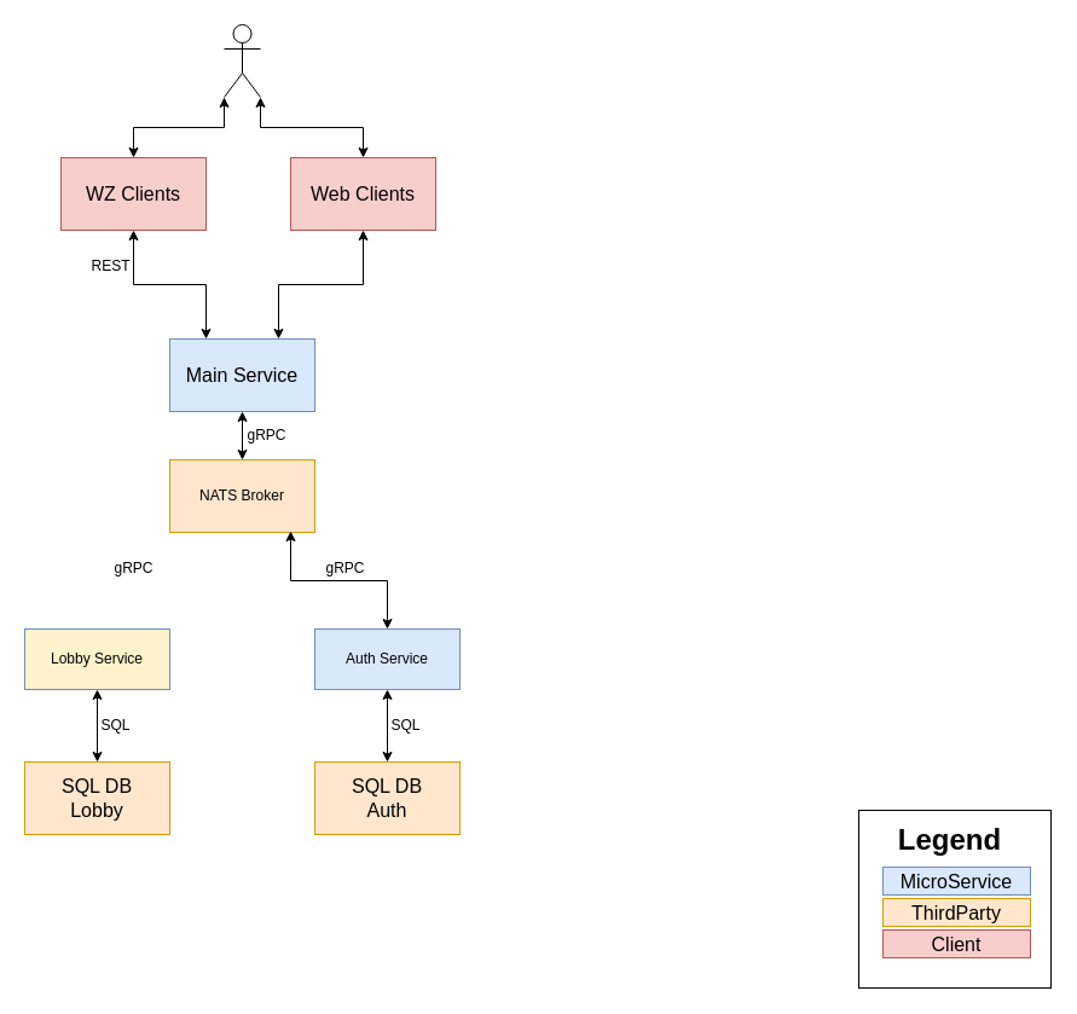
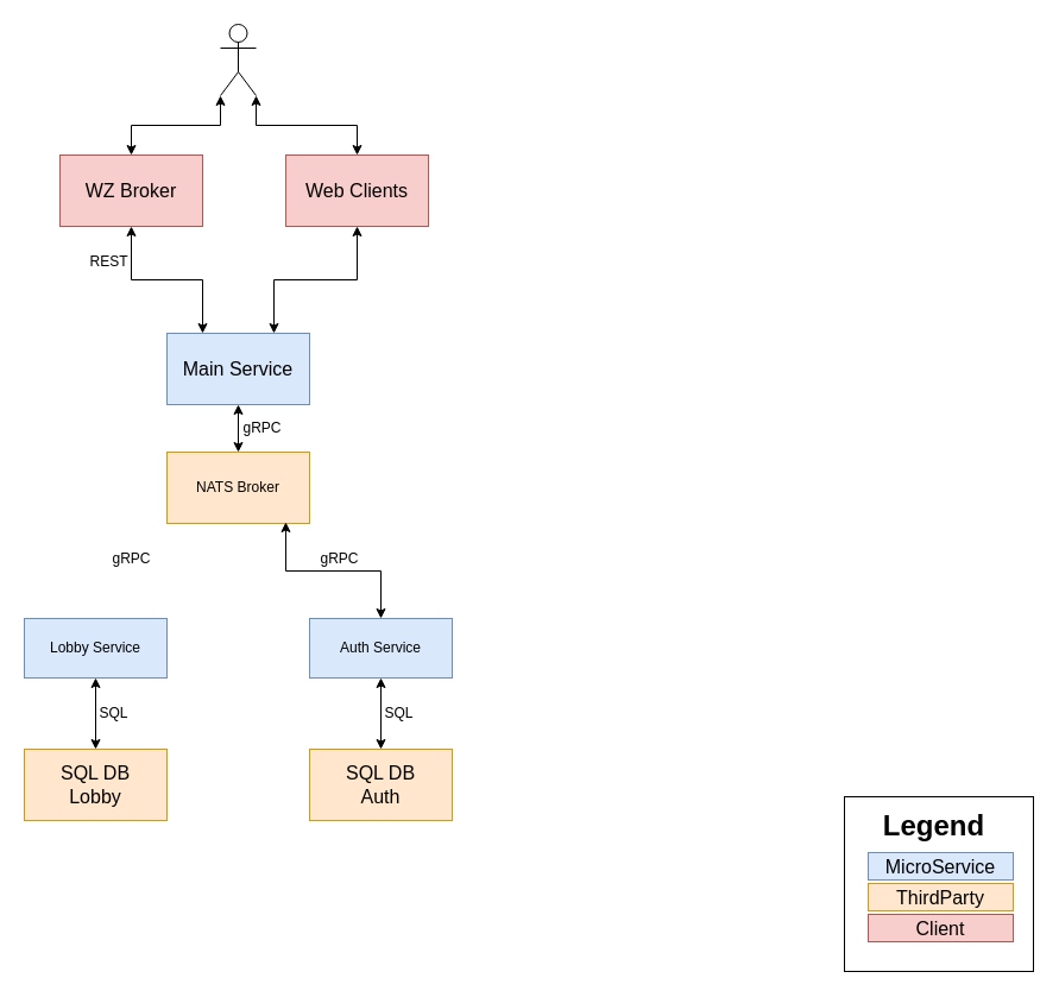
  <mxCell id="0" />
  <mxCell id="1" parent="0" />
  <mxCell id="2" value="" style="whiteSpace=wrap;html=1;fontSize=16;" parent="1" vertex="1"><mxGeometry x="710" y="670" width="159" height="147" as="geometry" /></mxCell>
  <mxCell id="3" value="NATS Broker" style="rounded=0;whiteSpace=wrap;html=1;fillColor=#ffe6cc;strokeColor=#d79b00;" parent="1" vertex="1"><mxGeometry x="140" y="380" width="120" height="60" as="geometry" /></mxCell>
- <mxCell id="4" value="Lobby Service" style="rounded=0;whiteSpace=wrap;html=1;fillColor=#fff2cc;strokeColor=#6c8ebf;" parent="1" vertex="1"><mxGeometry x="20" y="520" width="120" height="50" as="geometry" /></mxCell>
+ <mxCell id="4" value="Lobby Service" style="rounded=0;whiteSpace=wrap;html=1;fillColor=#dae8fc;strokeColor=#6c8ebf;" parent="1" vertex="1"><mxGeometry x="20" y="520" width="120" height="50" as="geometry" /></mxCell>
  <mxCell id="5" value="&lt;b style=&quot;font-size: 24px;&quot;&gt;Legend&lt;/b&gt;" style="text;html=1;align=center;verticalAlign=middle;resizable=0;points=[];autosize=1;strokeColor=none;fillColor=none;fontSize=24;" parent="1" vertex="1"><mxGeometry x="735" y="680" width="100" height="30" as="geometry" /></mxCell>
  <mxCell id="6" value="MicroService" style="rounded=0;whiteSpace=wrap;html=1;fontSize=16;fillColor=#dae8fc;strokeColor=#6c8ebf;" parent="1" vertex="1"><mxGeometry x="730" y="717" width="122" height="23" as="geometry" /></mxCell>
  <mxCell id="7" value="ThirdParty" style="whiteSpace=wrap;html=1;fontSize=16;fillColor=#ffe6cc;strokeColor=#d79b00;" parent="1" vertex="1"><mxGeometry x="730" y="743" width="122" height="23" as="geometry" /></mxCell>
  <mxCell id="8" value="Client" style="rounded=0;whiteSpace=wrap;html=1;fontSize=16;fillColor=#f8cecc;strokeColor=#b85450;" parent="1" vertex="1"><mxGeometry x="730" y="769" width="122" height="23" as="geometry" /></mxCell>
  <mxCell id="9" style="edgeStyle=orthogonalEdgeStyle;rounded=0;orthogonalLoop=1;jettySize=auto;html=1;exitX=0.5;exitY=0;exitDx=0;exitDy=0;entryX=0.833;entryY=0.983;entryDx=0;entryDy=0;fontSize=16;startArrow=classic;startFill=1;endArrow=classic;endFill=1;entryPerimeter=0;" parent="1" source="11" target="3" edge="1"><mxGeometry relative="1" as="geometry" /></mxCell>
  <mxCell id="10" style="edgeStyle=orthogonalEdgeStyle;rounded=0;orthogonalLoop=1;jettySize=auto;html=1;exitX=0.5;exitY=1;exitDx=0;exitDy=0;entryX=0.5;entryY=0;entryDx=0;entryDy=0;fontSize=16;startArrow=classic;startFill=1;endArrow=classic;endFill=1;" parent="1" source="11" target="20" edge="1"><mxGeometry relative="1" as="geometry" /></mxCell>
  <mxCell id="11" value="Auth Service" style="rounded=0;whiteSpace=wrap;html=1;fillColor=#dae8fc;strokeColor=#6c8ebf;" parent="1" vertex="1"><mxGeometry x="260" y="520" width="120" height="50" as="geometry" /></mxCell>
  <mxCell id="12" style="edgeStyle=orthogonalEdgeStyle;rounded=0;orthogonalLoop=1;jettySize=auto;html=1;exitX=0.5;exitY=1;exitDx=0;exitDy=0;fontSize=16;startArrow=classic;startFill=1;endArrow=classic;endFill=1;" parent="1" source="13" target="3" edge="1"><mxGeometry relative="1" as="geometry" /></mxCell>
  <mxCell id="13" value="Main Service" style="rounded=0;whiteSpace=wrap;html=1;fontSize=16;fillColor=#dae8fc;strokeColor=#6c8ebf;" parent="1" vertex="1"><mxGeometry x="140" y="280" width="120" height="60" as="geometry" /></mxCell>
  <mxCell id="14" style="edgeStyle=orthogonalEdgeStyle;rounded=0;orthogonalLoop=1;jettySize=auto;html=1;exitX=0.5;exitY=1;exitDx=0;exitDy=0;entryX=0.25;entryY=0;entryDx=0;entryDy=0;fontSize=16;startArrow=classic;startFill=1;endArrow=classic;endFill=1;" parent="1" source="15" target="13" edge="1"><mxGeometry relative="1" as="geometry" /></mxCell>
- <mxCell id="15" value="WZ Clients" style="rounded=0;whiteSpace=wrap;html=1;fontSize=16;fillColor=#f8cecc;strokeColor=#b85450;" parent="1" vertex="1"><mxGeometry x="50" y="130" width="120" height="60" as="geometry" /></mxCell>
+ <mxCell id="15" value="WZ Broker" style="rounded=0;whiteSpace=wrap;html=1;fontSize=16;fillColor=#f8cecc;strokeColor=#b85450;" parent="1" vertex="1"><mxGeometry x="50" y="130" width="120" height="60" as="geometry" /></mxCell>
  <mxCell id="16" style="edgeStyle=orthogonalEdgeStyle;rounded=0;orthogonalLoop=1;jettySize=auto;html=1;exitX=0.5;exitY=1;exitDx=0;exitDy=0;entryX=0.75;entryY=0;entryDx=0;entryDy=0;fontSize=16;startArrow=classic;startFill=1;endArrow=classic;endFill=1;" parent="1" source="17" target="13" edge="1"><mxGeometry relative="1" as="geometry" /></mxCell>
  <mxCell id="17" value="Web Clients" style="rounded=0;whiteSpace=wrap;html=1;fontSize=16;fillColor=#f8cecc;strokeColor=#b85450;" parent="1" vertex="1"><mxGeometry x="240" y="130" width="120" height="60" as="geometry" /></mxCell>
  <mxCell id="18" style="edgeStyle=orthogonalEdgeStyle;rounded=0;orthogonalLoop=1;jettySize=auto;html=1;exitX=0.5;exitY=0;exitDx=0;exitDy=0;entryX=0.5;entryY=1;entryDx=0;entryDy=0;fontSize=16;startArrow=classic;startFill=1;endArrow=classic;endFill=1;" parent="1" source="19" target="4" edge="1"><mxGeometry relative="1" as="geometry" /></mxCell>
  <mxCell id="19" value="SQL DB&lt;br&gt;Lobby" style="rounded=0;whiteSpace=wrap;html=1;fontSize=16;fillColor=#ffe6cc;strokeColor=#d79b00;" parent="1" vertex="1"><mxGeometry x="20" y="630" width="120" height="60" as="geometry" /></mxCell>
  <mxCell id="20" value="SQL DB&lt;br&gt;Auth" style="rounded=0;whiteSpace=wrap;html=1;fontSize=16;fillColor=#ffe6cc;strokeColor=#d79b00;" parent="1" vertex="1"><mxGeometry x="260" y="630" width="120" height="60" as="geometry" /></mxCell>
  <mxCell id="21" style="edgeStyle=orthogonalEdgeStyle;rounded=0;orthogonalLoop=1;jettySize=auto;html=1;exitX=0;exitY=1;exitDx=0;exitDy=0;exitPerimeter=0;fontSize=16;startArrow=classic;startFill=1;endArrow=classic;endFill=1;" parent="1" source="23" target="15" edge="1"><mxGeometry relative="1" as="geometry" /></mxCell>
  <mxCell id="22" style="edgeStyle=orthogonalEdgeStyle;rounded=0;orthogonalLoop=1;jettySize=auto;html=1;exitX=1;exitY=1;exitDx=0;exitDy=0;exitPerimeter=0;fontSize=16;startArrow=classic;startFill=1;endArrow=classic;endFill=1;" parent="1" source="23" target="17" edge="1"><mxGeometry relative="1" as="geometry" /></mxCell>
  <mxCell id="23" value="" style="shape=umlActor;verticalLabelPosition=bottom;verticalAlign=top;html=1;outlineConnect=0;fontSize=16;" parent="1" vertex="1"><mxGeometry x="185" y="20" width="30" height="60" as="geometry" /></mxCell>
  <mxCell id="24" value="REST" style="text;html=1;align=center;verticalAlign=middle;resizable=0;points=[];autosize=1;strokeColor=none;fillColor=none;" vertex="1" parent="1"><mxGeometry x="66" y="210" width="50" height="20" as="geometry" /></mxCell>
  <mxCell id="25" value="gRPC" style="text;html=1;align=center;verticalAlign=middle;resizable=0;points=[];autosize=1;strokeColor=none;fillColor=none;" vertex="1" parent="1"><mxGeometry x="195" y="350" width="50" height="20" as="geometry" /></mxCell>
  <mxCell id="26" value="gRPC" style="text;html=1;align=center;verticalAlign=middle;resizable=0;points=[];autosize=1;strokeColor=none;fillColor=none;" vertex="1" parent="1"><mxGeometry x="260" y="460" width="50" height="20" as="geometry" /></mxCell>
  <mxCell id="27" value="gRPC" style="text;html=1;align=center;verticalAlign=middle;resizable=0;points=[];autosize=1;strokeColor=none;fillColor=none;" vertex="1" parent="1"><mxGeometry x="85" y="460" width="50" height="20" as="geometry" /></mxCell>
  <mxCell id="28" value="SQL" style="text;html=1;align=center;verticalAlign=middle;resizable=0;points=[];autosize=1;strokeColor=none;fillColor=none;" vertex="1" parent="1"><mxGeometry x="75" y="590" width="40" height="20" as="geometry" /></mxCell>
  <mxCell id="29" value="SQL" style="text;html=1;align=center;verticalAlign=middle;resizable=0;points=[];autosize=1;strokeColor=none;fillColor=none;" vertex="1" parent="1"><mxGeometry x="315" y="590" width="40" height="20" as="geometry" /></mxCell>
